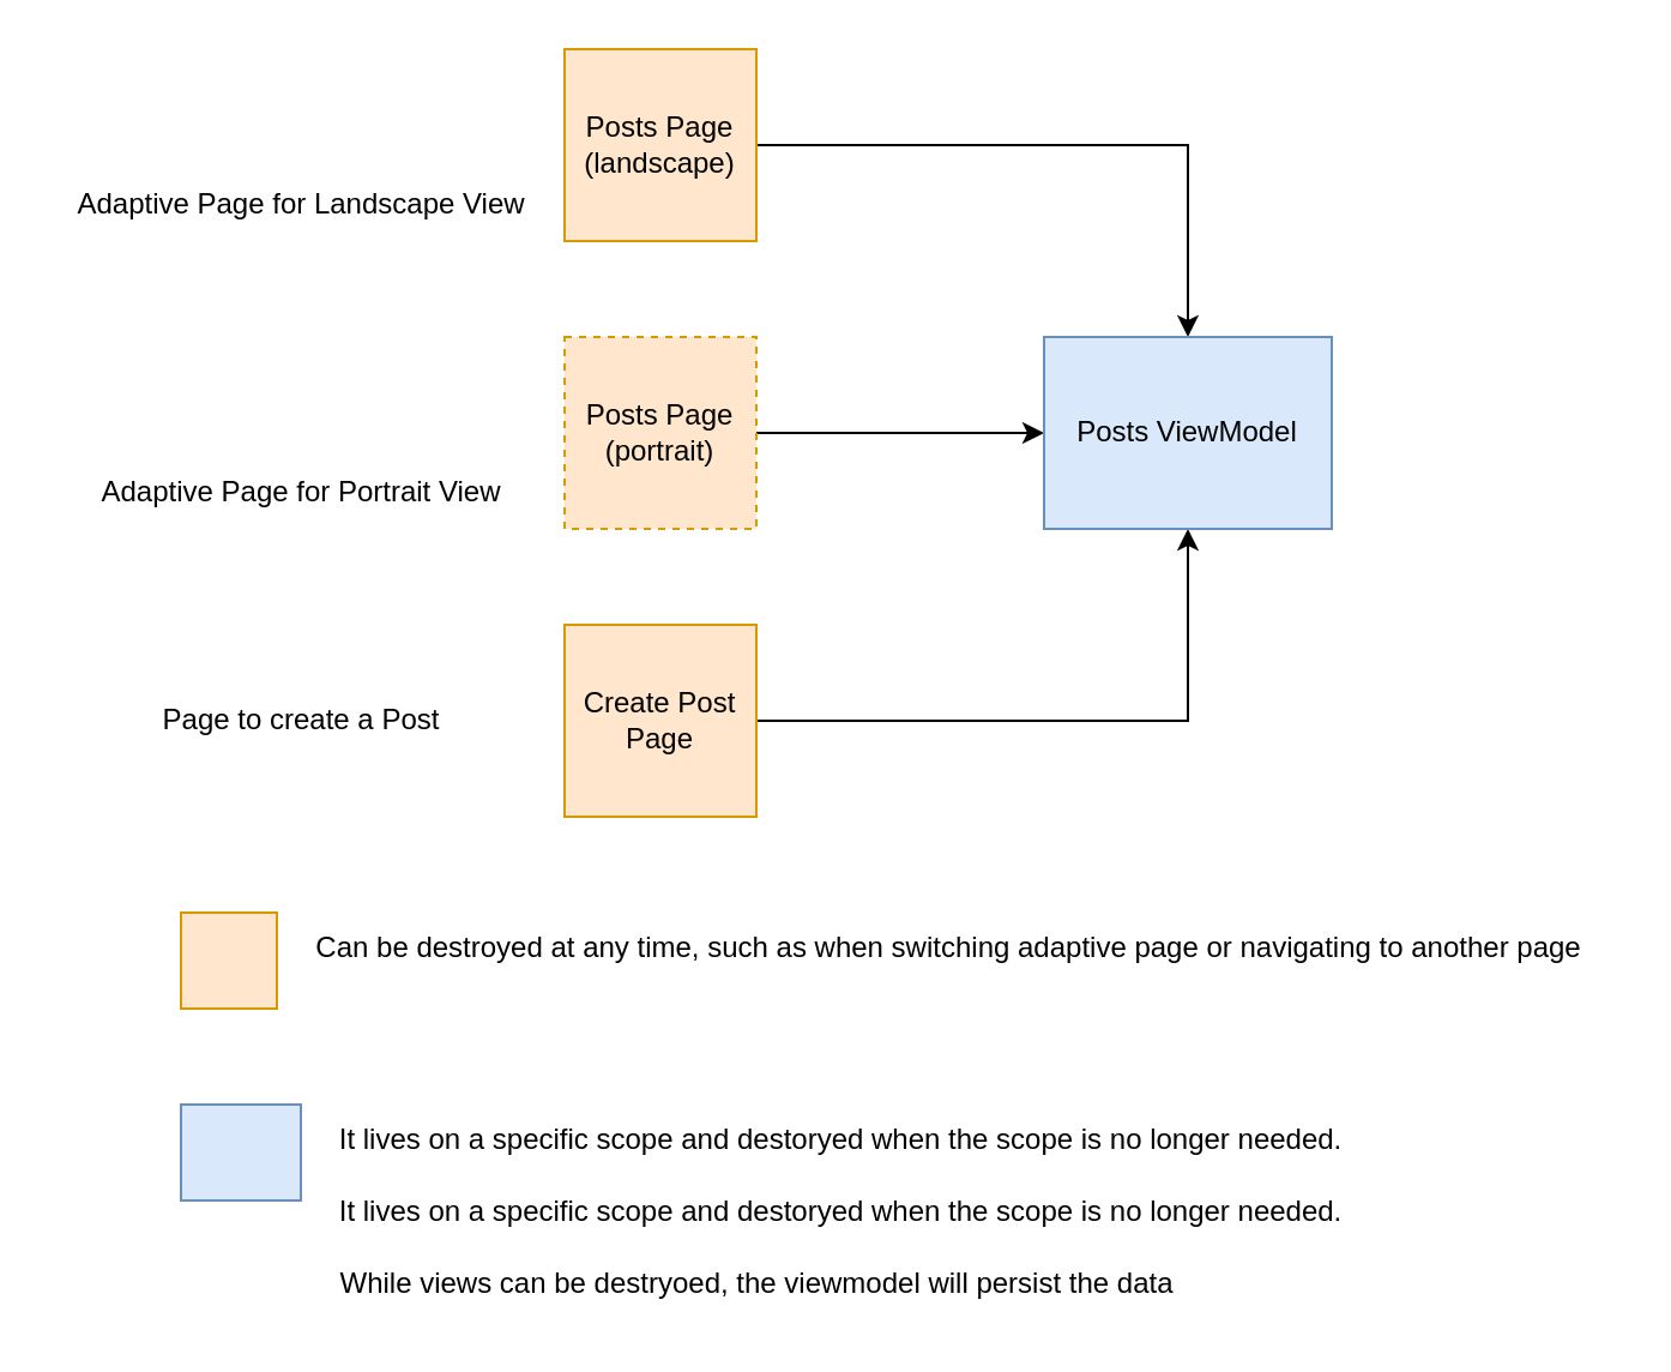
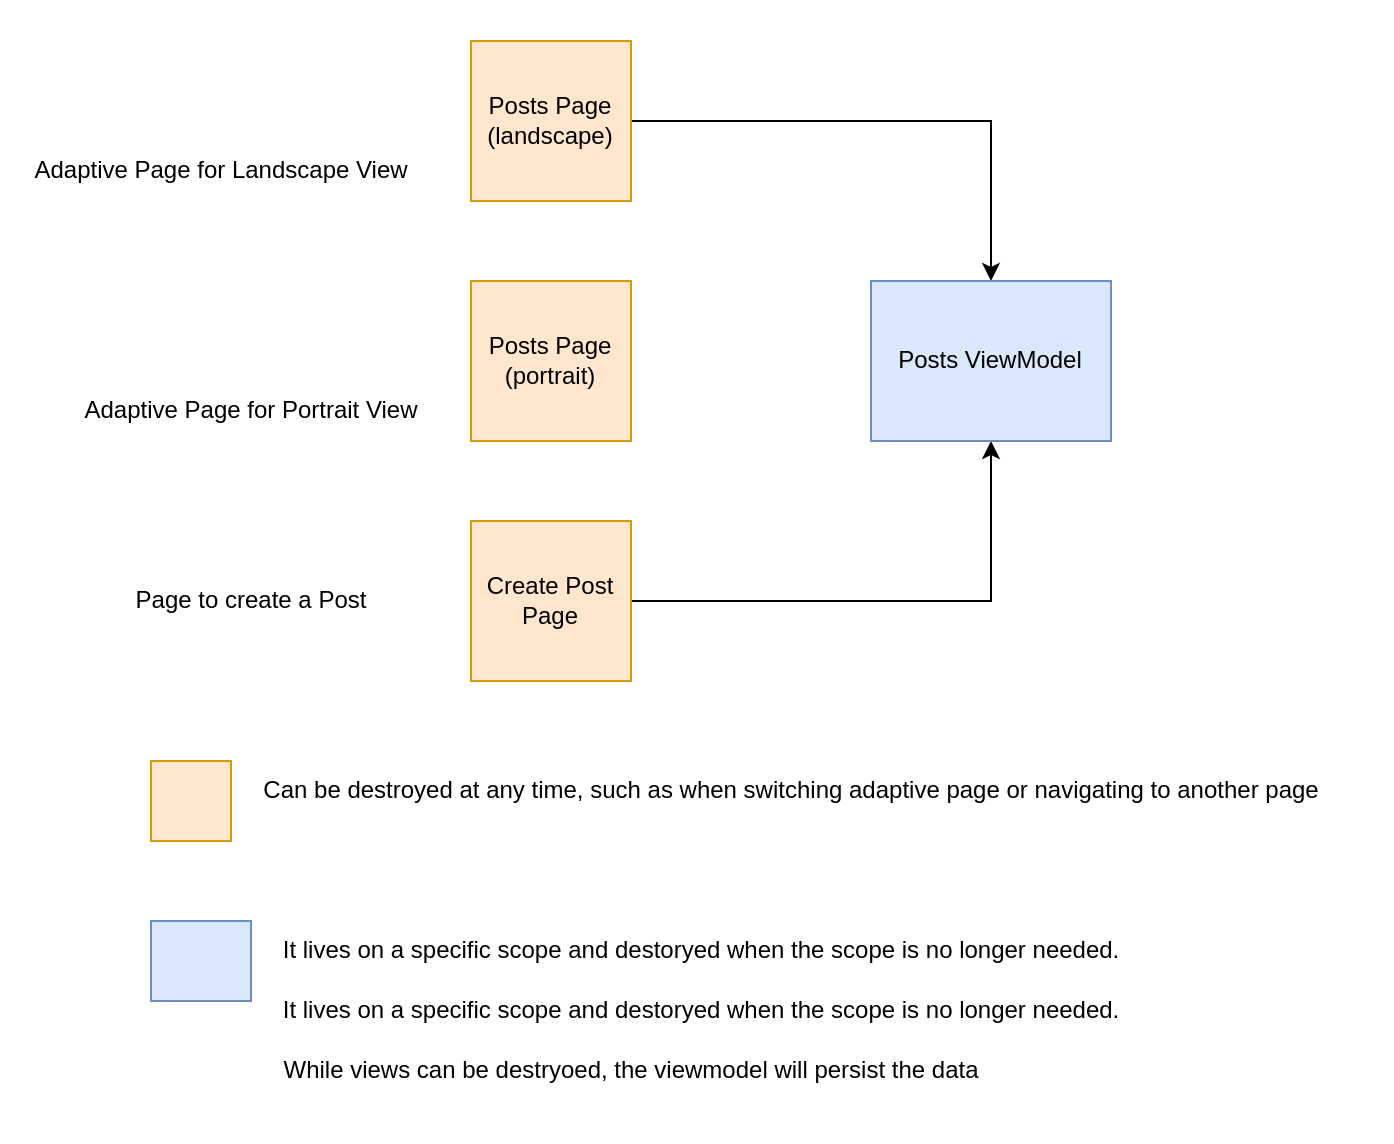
  <mxCell id="0" />
  <mxCell id="1" parent="0" />
- <mxCell id="2" style="edgeStyle=orthogonalEdgeStyle;rounded=0;orthogonalLoop=1;jettySize=auto;html=1;" edge="1" parent="1" source="3" target="8"><mxGeometry relative="1" as="geometry" /></mxCell>
- <mxCell id="3" value="Posts Page&lt;br&gt;(portrait)" style="whiteSpace=wrap;html=1;aspect=fixed;fillColor=#ffe6cc;strokeColor=#d79b00;dashed=1;" vertex="1" parent="1"><mxGeometry x="235" y="140" width="80" height="80" as="geometry" /></mxCell>
+ <mxCell id="3" value="Posts Page&lt;br&gt;(portrait)" style="whiteSpace=wrap;html=1;aspect=fixed;fillColor=#ffe6cc;strokeColor=#d79b00;" vertex="1" parent="1"><mxGeometry x="235" y="140" width="80" height="80" as="geometry" /></mxCell>
  <mxCell id="4" style="edgeStyle=orthogonalEdgeStyle;rounded=0;orthogonalLoop=1;jettySize=auto;html=1;entryX=0.5;entryY=1;entryDx=0;entryDy=0;" edge="1" parent="1" source="5" target="8"><mxGeometry relative="1" as="geometry" /></mxCell>
  <mxCell id="5" value="Create Post Page" style="whiteSpace=wrap;html=1;aspect=fixed;fillColor=#ffe6cc;strokeColor=#d79b00;" vertex="1" parent="1"><mxGeometry x="235" y="260" width="80" height="80" as="geometry" /></mxCell>
  <mxCell id="6" style="edgeStyle=orthogonalEdgeStyle;rounded=0;orthogonalLoop=1;jettySize=auto;html=1;" edge="1" parent="1" source="7" target="8"><mxGeometry relative="1" as="geometry" /></mxCell>
  <mxCell id="7" value="Posts Page&lt;br&gt;(landscape)" style="whiteSpace=wrap;html=1;aspect=fixed;fillColor=#ffe6cc;strokeColor=#d79b00;" vertex="1" parent="1"><mxGeometry x="235" y="20" width="80" height="80" as="geometry" /></mxCell>
  <mxCell id="8" value="Posts ViewModel" style="rounded=0;whiteSpace=wrap;html=1;fillColor=#dae8fc;strokeColor=#6c8ebf;" vertex="1" parent="1"><mxGeometry x="435" y="140" width="120" height="80" as="geometry" /></mxCell>
- <mxCell id="9" value="Adaptive Page for Landscape View" style="text;html=1;align=center;verticalAlign=middle;resizable=0;points=[];autosize=1;strokeColor=none;fillColor=none;" vertex="1" parent="1"><mxGeometry x="20" y="70" width="210" height="30" as="geometry" /></mxCell>
+ <mxCell id="9" value="Adaptive Page for Landscape View" style="text;html=1;align=center;verticalAlign=middle;resizable=0;points=[];autosize=1;strokeColor=none;fillColor=none;" vertex="1" parent="1"><mxGeometry x="5" y="70" width="210" height="30" as="geometry" /></mxCell>
  <mxCell id="10" value="Adaptive Page for Portrait View" style="text;html=1;align=center;verticalAlign=middle;resizable=0;points=[];autosize=1;strokeColor=none;fillColor=none;" vertex="1" parent="1"><mxGeometry x="30" y="190" width="190" height="30" as="geometry" /></mxCell>
  <mxCell id="11" value="Page to create a Post" style="text;html=1;align=center;verticalAlign=middle;resizable=0;points=[];autosize=1;strokeColor=none;fillColor=none;" vertex="1" parent="1"><mxGeometry x="55" y="285" width="140" height="30" as="geometry" /></mxCell>
  <mxCell id="12" value="" style="whiteSpace=wrap;html=1;aspect=fixed;fillColor=#ffe6cc;strokeColor=#d79b00;" vertex="1" parent="1"><mxGeometry y="380" width="40" height="40" as="geometry" x="75" /></mxCell>
  <mxCell id="13" value="Can be destroyed at any time, such as when switching adaptive page or navigating to another page" style="text;html=1;align=center;verticalAlign=middle;resizable=0;points=[];autosize=1;strokeColor=none;fillColor=none;" vertex="1" parent="1"><mxGeometry x="115" y="380" width="560" height="30" as="geometry" /></mxCell>
  <mxCell id="14" value="It lives on a specific scope and destoryed when the scope is no longer needed." style="text;html=1;align=center;verticalAlign=middle;resizable=0;points=[];autosize=1;strokeColor=none;fillColor=none;" vertex="1" parent="1"><mxGeometry x="125" y="460" width="450" height="30" as="geometry" /></mxCell>
  <mxCell id="15" value="It lives on a specific scope and destoryed when the scope is no longer needed." style="text;html=1;align=center;verticalAlign=middle;resizable=0;points=[];autosize=1;strokeColor=none;fillColor=none;" vertex="1" parent="1"><mxGeometry x="125" y="490" width="450" height="30" as="geometry" /></mxCell>
  <mxCell id="16" value="" style="rounded=0;whiteSpace=wrap;html=1;fillColor=#dae8fc;strokeColor=#6c8ebf;" vertex="1" parent="1"><mxGeometry y="460" width="50" height="40" as="geometry" x="75" /></mxCell>
  <mxCell id="17" value="While views can be destryoed, the viewmodel will persist the data" style="text;html=1;align=center;verticalAlign=middle;resizable=0;points=[];autosize=1;strokeColor=none;fillColor=none;" vertex="1" parent="1"><mxGeometry x="125" y="520" width="380" height="30" as="geometry" /></mxCell>
